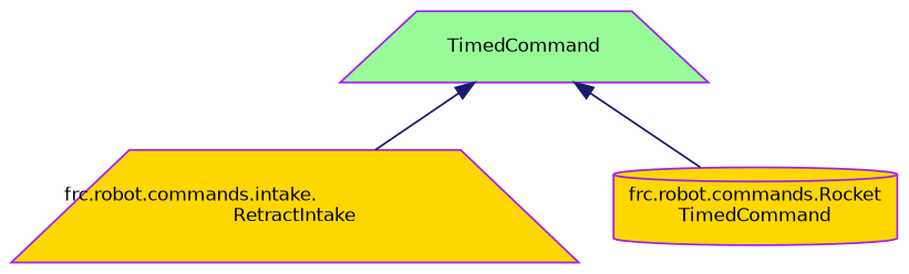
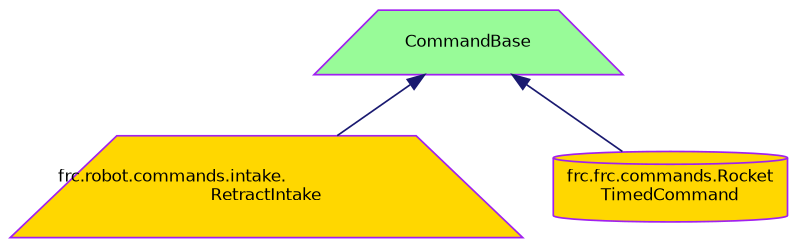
  digraph {
    node [color=purple fillcolor=gold fontname=Helvetica fontsize=10 shape=trapezium style=filled]
    edge [color=midnightblue dir=back fontname=Helvetica fontsize=10 labelfontname=Helvetica labelfontsize=10 style=solid]
    n1 [fontcolor=black height=0.2 label="frc.robot.commands.intake.\lRetractIntake" width=0.4]
-   n2 [height=0.2 label="frc.robot.commands.Rocket\lTimedCommand" shape=cylinder width=0.4]
-   n3 [fillcolor=palegreen height=0.2 label=TimedCommand width=0.4]
+   n2 [height=0.2 label="frc.frc.commands.Rocket\lTimedCommand" shape=cylinder width=0.4]
+   n3 [fillcolor=palegreen height=0.2 label=CommandBase width=0.4]
    n3 -> n1
    n3 -> n2
  }
